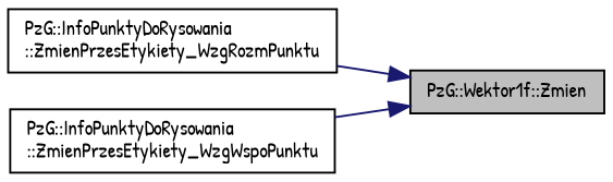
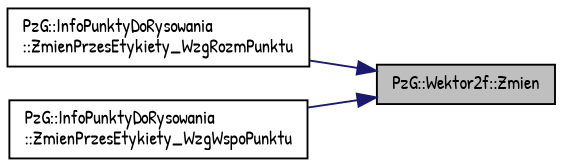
  digraph {
    rankdir=RL
    fontname="Patrick Hand"
    node [color=black fillcolor=white fontname="Patrick Hand" fontsize=10 shape=record style=filled]
    edge [color=midnightblue dir=back fontname="Patrick Hand" fontsize=10 labelfontname=Helvetica labelfontsize=10 style=solid]
-   n1 [fillcolor=grey75 fontcolor=black height=0.2 label="PzG::Wektor1f::Zmien" width=0.4]
+   n1 [fillcolor=grey75 fontcolor=black height=0.2 label="PzG::Wektor2f::Zmien" width=0.4]
    n2 [height=0.2 label="PzG::InfoPunktyDoRysowania\l::ZmienPrzesEtykiety_WzgRozmPunktu" width=0.4]
    n3 [height=0.2 label="PzG::InfoPunktyDoRysowania\l::ZmienPrzesEtykiety_WzgWspoPunktu" width=0.4]
    n1 -> n2
    n1 -> n3
  }
